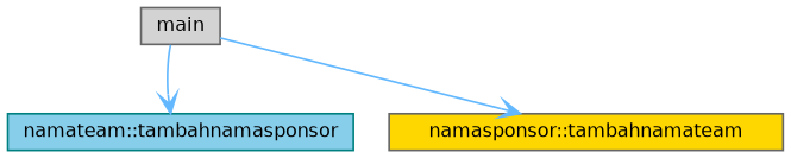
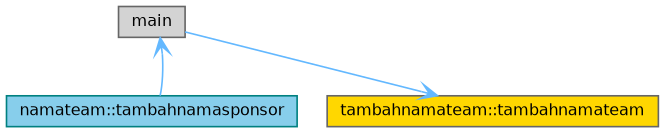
  digraph {
    rankdir=TB
    node [color=gray40 fontname=Helvetica fontsize=10 shape=box style=filled]
    edge [arrowhead=vee color=steelblue1 fontname=Helvetica fontsize=10 labelfontname=Helvetica labelfontsize=10 style=solid]
    n1 [fillcolor=lightgrey fontcolor=black height=0.2 label=main width=0.4]
    n2 [color=teal fillcolor=skyblue height=0.2 label="namateam::tambahnamasponsor" width=0.4]
-   n3 [fillcolor=gold height=0.2 label="namasponsor::tambahnamateam" width=0.4]
-   n1 -> n2
+   n3 [fillcolor=gold height=0.2 label="tambahnamateam::tambahnamateam" width=0.4]
+   n2 -> n1
    n1 -> n3
  }
